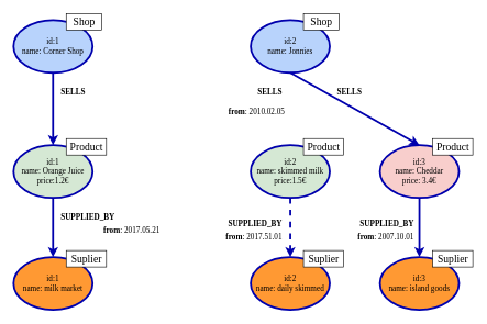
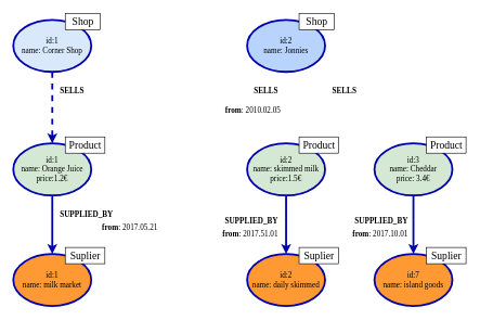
  <mxCell id="0" />
  <mxCell id="1" parent="0" />
- <mxCell id="2" value="&lt;font face=&quot;Tahoma&quot;&gt;id:1&lt;br&gt;name: Corner Shop&lt;br&gt;&lt;/font&gt;" style="ellipse;whiteSpace=wrap;html=1;fillColor=#B8D3FC;strokeColor=#0000AD;strokeWidth=3;" vertex="1" parent="1"><mxGeometry x="20" y="30" width="120" height="80" as="geometry" /></mxCell>
+ <mxCell id="2" value="&lt;font face=&quot;Tahoma&quot;&gt;id:1&lt;br&gt;name: Corner Shop&lt;br&gt;&lt;/font&gt;" style="ellipse;whiteSpace=wrap;html=1;fillColor=#dae8fc;strokeColor=#0000AD;strokeWidth=3;" vertex="1" parent="1"><mxGeometry x="20" y="30" width="120" height="80" as="geometry" /></mxCell>
  <mxCell id="3" value="&lt;font style=&quot;font-size: 16px&quot;&gt;Shop&lt;/font&gt;" style="text;html=1;align=center;verticalAlign=middle;whiteSpace=wrap;rounded=0;strokeColor=#000000;perimeterSpacing=1;strokeWidth=1;glass=0;fontFamily=Tahoma;spacing=4;spacingTop=2;spacingBottom=3;spacingLeft=1;fillColor=#ffffff;" vertex="1" parent="1"><mxGeometry x="100" y="20" width="54" height="25" as="geometry" /></mxCell>
  <mxCell id="4" value="&lt;font face=&quot;Tahoma&quot;&gt;id:1&lt;br&gt;name: Orange Juice&lt;br&gt;price:1.2€&lt;br&gt;&lt;/font&gt;" style="ellipse;whiteSpace=wrap;html=1;fillColor=#d5e8d4;strokeColor=#0000AD;strokeWidth=3;" vertex="1" parent="1"><mxGeometry x="20" y="220" width="120" height="80" as="geometry" /></mxCell>
  <mxCell id="5" value="&lt;font style=&quot;font-size: 16px&quot;&gt;Product&lt;/font&gt;" style="text;html=1;align=center;verticalAlign=middle;whiteSpace=wrap;rounded=0;strokeColor=#000000;perimeterSpacing=1;strokeWidth=1;glass=0;fontFamily=Tahoma;spacing=4;spacingTop=2;spacingBottom=3;spacingLeft=1;fillColor=#ffffff;" vertex="1" parent="1"><mxGeometry x="100" y="210" width="61" height="25" as="geometry" /></mxCell>
  <mxCell id="6" value="&lt;font face=&quot;Tahoma&quot;&gt;id:1&lt;br&gt;name: milk market&lt;br&gt;&lt;/font&gt;" style="ellipse;whiteSpace=wrap;html=1;fillColor=#FF9933;strokeColor=#0000AD;strokeWidth=3;" vertex="1" parent="1"><mxGeometry x="20" y="390" width="120" height="80" as="geometry" /></mxCell>
  <mxCell id="7" value="&lt;font style=&quot;font-size: 16px&quot;&gt;Suplier&lt;/font&gt;" style="text;html=1;align=center;verticalAlign=middle;whiteSpace=wrap;rounded=0;strokeColor=#000000;perimeterSpacing=1;strokeWidth=1;glass=0;fontFamily=Tahoma;spacing=4;spacingTop=2;spacingBottom=3;spacingLeft=1;fillColor=#ffffff;" vertex="1" parent="1"><mxGeometry x="100" y="380" width="61" height="25" as="geometry" /></mxCell>
  <mxCell id="8" value="&lt;font face=&quot;Tahoma&quot;&gt;id:2&lt;br&gt;name: Jonnies&lt;br&gt;&lt;/font&gt;" style="ellipse;whiteSpace=wrap;html=1;fillColor=#B8D3FC;strokeColor=#0000AD;strokeWidth=3;" vertex="1" parent="1"><mxGeometry x="380" y="30" width="120" height="80" as="geometry" /></mxCell>
  <mxCell id="9" value="&lt;font style=&quot;font-size: 16px&quot;&gt;Shop&lt;/font&gt;" style="text;html=1;align=center;verticalAlign=middle;whiteSpace=wrap;rounded=0;strokeColor=#000000;perimeterSpacing=1;strokeWidth=1;glass=0;fontFamily=Tahoma;spacing=4;spacingTop=2;spacingBottom=3;spacingLeft=1;fillColor=#ffffff;" vertex="1" parent="1"><mxGeometry x="460" y="20" width="54" height="25" as="geometry" /></mxCell>
  <mxCell id="10" value="&lt;font face=&quot;Tahoma&quot;&gt;id:2&lt;br&gt;name: skimmed milk&lt;br&gt;price:1.5€&lt;br&gt;&lt;/font&gt;" style="ellipse;whiteSpace=wrap;html=1;fillColor=#d5e8d4;strokeColor=#0000AD;strokeWidth=3;" vertex="1" parent="1"><mxGeometry x="380" y="220" width="120" height="80" as="geometry" /></mxCell>
  <mxCell id="11" value="&lt;font style=&quot;font-size: 16px&quot;&gt;Product&lt;/font&gt;" style="text;html=1;align=center;verticalAlign=middle;whiteSpace=wrap;rounded=0;strokeColor=#000000;perimeterSpacing=1;strokeWidth=1;glass=0;fontFamily=Tahoma;spacing=4;spacingTop=2;spacingBottom=3;spacingLeft=1;fillColor=#ffffff;" vertex="1" parent="1"><mxGeometry x="460" y="210" width="61" height="25" as="geometry" /></mxCell>
  <mxCell id="12" value="&lt;font face=&quot;Tahoma&quot;&gt;id:2&lt;br&gt;name: daily skimmed&lt;br&gt;&lt;/font&gt;" style="ellipse;whiteSpace=wrap;html=1;fillColor=#FF9933;strokeColor=#0000AD;strokeWidth=3;" vertex="1" parent="1"><mxGeometry x="380" y="390" width="120" height="80" as="geometry" /></mxCell>
  <mxCell id="13" value="&lt;font style=&quot;font-size: 16px&quot;&gt;Suplier&lt;/font&gt;" style="text;html=1;align=center;verticalAlign=middle;whiteSpace=wrap;rounded=0;strokeColor=#000000;perimeterSpacing=1;strokeWidth=1;glass=0;fontFamily=Tahoma;spacing=4;spacingTop=2;spacingBottom=3;spacingLeft=1;fillColor=#ffffff;" vertex="1" parent="1"><mxGeometry x="460" y="380" width="61" height="25" as="geometry" /></mxCell>
- <mxCell id="14" value="&lt;font face=&quot;Tahoma&quot;&gt;id:3&lt;br&gt;name: Cheddar&lt;br&gt;price: 3.4€&lt;br&gt;&lt;/font&gt;" style="ellipse;whiteSpace=wrap;html=1;fillColor=#f8cecc;strokeColor=#0000AD;strokeWidth=3;" vertex="1" parent="1"><mxGeometry x="576" y="220" width="120" height="80" as="geometry" /></mxCell>
+ <mxCell id="14" value="&lt;font face=&quot;Tahoma&quot;&gt;id:3&lt;br&gt;name: Cheddar&lt;br&gt;price: 3.4€&lt;br&gt;&lt;/font&gt;" style="ellipse;whiteSpace=wrap;html=1;fillColor=#d5e8d4;strokeColor=#0000AD;strokeWidth=3;" vertex="1" parent="1"><mxGeometry x="576" y="220" width="120" height="80" as="geometry" /></mxCell>
  <mxCell id="15" value="&lt;font style=&quot;font-size: 16px&quot;&gt;Product&lt;/font&gt;" style="text;html=1;align=center;verticalAlign=middle;whiteSpace=wrap;rounded=0;strokeColor=#000000;perimeterSpacing=1;strokeWidth=1;glass=0;fontFamily=Tahoma;spacing=4;spacingTop=2;spacingBottom=3;spacingLeft=1;fillColor=#ffffff;" vertex="1" parent="1"><mxGeometry x="656" y="210" width="61" height="25" as="geometry" /></mxCell>
- <mxCell id="16" value="&lt;font face=&quot;Tahoma&quot;&gt;id:3&lt;br&gt;name: island goods&lt;br&gt;&lt;/font&gt;" style="ellipse;whiteSpace=wrap;html=1;fillColor=#FF9933;strokeColor=#0000AD;strokeWidth=3;" vertex="1" parent="1"><mxGeometry x="576" y="390" width="120" height="80" as="geometry" /></mxCell>
+ <mxCell id="16" value="&lt;font face=&quot;Tahoma&quot;&gt;id:7&lt;br&gt;name: island goods&lt;br&gt;&lt;/font&gt;" style="ellipse;whiteSpace=wrap;html=1;fillColor=#FF9933;strokeColor=#0000AD;strokeWidth=3;" vertex="1" parent="1"><mxGeometry x="576" y="390" width="120" height="80" as="geometry" /></mxCell>
  <mxCell id="17" value="&lt;font style=&quot;font-size: 16px&quot;&gt;Suplier&lt;/font&gt;" style="text;html=1;align=center;verticalAlign=middle;whiteSpace=wrap;rounded=0;strokeColor=#000000;perimeterSpacing=1;strokeWidth=1;glass=0;fontFamily=Tahoma;spacing=4;spacingTop=2;spacingBottom=3;spacingLeft=1;fillColor=#ffffff;" vertex="1" parent="1"><mxGeometry x="656" y="380" width="61" height="25" as="geometry" /></mxCell>
- <mxCell id="18" value="" style="endArrow=classic;html=1;fontFamily=Tahoma;exitX=0.5;exitY=1;exitDx=0;exitDy=0;entryX=0.5;entryY=0;entryDx=0;entryDy=0;strokeColor=#0000AD;strokeWidth=3;" edge="1" parent="1" source="2" target="4"><mxGeometry width="50" height="50" relative="1" as="geometry"><mxPoint x="280" y="350" as="sourcePoint" /><mxPoint x="330" y="300" as="targetPoint" /></mxGeometry></mxCell>
+ <mxCell id="18" value="" style="endArrow=classic;html=1;fontFamily=Tahoma;exitX=0.5;exitY=1;exitDx=0;exitDy=0;entryX=0.5;entryY=0;entryDx=0;entryDy=0;strokeColor=#0000AD;strokeWidth=3;dashed=1;" edge="1" parent="1" source="2" target="4"><mxGeometry width="50" height="50" relative="1" as="geometry"><mxPoint x="280" y="350" as="sourcePoint" /><mxPoint x="330" y="300" as="targetPoint" /></mxGeometry></mxCell>
  <mxCell id="19" value="" style="endArrow=classic;html=1;fontFamily=Tahoma;entryX=0.5;entryY=0;entryDx=0;entryDy=0;strokeColor=#0000AD;strokeWidth=3;" edge="1" parent="1" target="6"><mxGeometry width="50" height="50" relative="1" as="geometry"><mxPoint x="80" y="300" as="sourcePoint" /><mxPoint x="90" y="230" as="targetPoint" /></mxGeometry></mxCell>
- <mxCell id="20" value="" style="endArrow=classic;html=1;fontFamily=Tahoma;exitX=0.5;exitY=1;exitDx=0;exitDy=0;entryX=0.5;entryY=0;entryDx=0;entryDy=0;strokeColor=#0000AD;strokeWidth=3;" edge="1" parent="1" source="8" target="14"><mxGeometry width="50" height="50" relative="1" as="geometry"><mxPoint x="450" y="120" as="sourcePoint" /><mxPoint x="450" y="230" as="targetPoint" /></mxGeometry></mxCell>
- <mxCell id="21" value="" style="endArrow=classic;html=1;fontFamily=Tahoma;exitX=0.5;exitY=1;exitDx=0;exitDy=0;entryX=0.5;entryY=0;entryDx=0;entryDy=0;strokeColor=#0000AD;strokeWidth=3;dashed=1;" edge="1" parent="1" source="10" target="12"><mxGeometry width="50" height="50" relative="1" as="geometry"><mxPoint x="460" y="130" as="sourcePoint" /><mxPoint x="460" y="240" as="targetPoint" /></mxGeometry></mxCell>
+ <mxCell id="21" value="" style="endArrow=classic;html=1;fontFamily=Tahoma;exitX=0.5;exitY=1;exitDx=0;exitDy=0;entryX=0.5;entryY=0;entryDx=0;entryDy=0;strokeColor=#0000AD;strokeWidth=3;" edge="1" parent="1" source="10" target="12"><mxGeometry width="50" height="50" relative="1" as="geometry"><mxPoint x="460" y="130" as="sourcePoint" /><mxPoint x="460" y="240" as="targetPoint" /></mxGeometry></mxCell>
  <mxCell id="22" value="" style="endArrow=classic;html=1;fontFamily=Tahoma;exitX=0.5;exitY=1;exitDx=0;exitDy=0;entryX=0.5;entryY=0;entryDx=0;entryDy=0;strokeColor=#0000AD;strokeWidth=3;" edge="1" parent="1" source="14" target="16"><mxGeometry width="50" height="50" relative="1" as="geometry"><mxPoint x="450" y="310" as="sourcePoint" /><mxPoint x="450" y="400" as="targetPoint" /></mxGeometry></mxCell>
  <mxCell id="23" value="&lt;b&gt;SELLS&lt;/b&gt;" style="text;html=1;strokeColor=none;fillColor=none;align=left;verticalAlign=middle;whiteSpace=wrap;rounded=0;glass=0;fontFamily=Tahoma;" vertex="1" parent="1"><mxGeometry x="90" y="130" width="40" height="20" as="geometry" /></mxCell>
  <mxCell id="24" value="&lt;b&gt;SELLS&lt;/b&gt;" style="text;html=1;strokeColor=none;fillColor=none;align=center;verticalAlign=middle;whiteSpace=wrap;rounded=0;glass=0;fontFamily=Tahoma;" vertex="1" parent="1"><mxGeometry x="510" y="130" width="40" height="20" as="geometry" /></mxCell>
  <mxCell id="25" value="&lt;b&gt;SELLS&lt;/b&gt;" style="text;html=1;strokeColor=none;fillColor=none;align=right;verticalAlign=middle;whiteSpace=wrap;rounded=0;glass=0;fontFamily=Tahoma;" vertex="1" parent="1"><mxGeometry x="390" y="130" width="40" height="20" as="geometry" /></mxCell>
  <mxCell id="26" value="&lt;b&gt;SUPPLIED_BY&lt;/b&gt;" style="text;html=1;strokeColor=none;fillColor=none;align=left;verticalAlign=middle;whiteSpace=wrap;rounded=0;glass=0;fontFamily=Tahoma;" vertex="1" parent="1"><mxGeometry x="90" y="320" width="40" height="20" as="geometry" /></mxCell>
  <mxCell id="27" value="&lt;b&gt;from&lt;/b&gt;: 2017.05.21" style="text;html=1;strokeColor=none;fillColor=none;align=left;verticalAlign=middle;whiteSpace=wrap;rounded=0;glass=0;fontFamily=Tahoma;" vertex="1" parent="1"><mxGeometry x="155" y="340" width="130" height="20" as="geometry" /></mxCell>
  <mxCell id="28" value="&lt;b&gt;from&lt;/b&gt;: 2010.02.05" style="text;html=1;strokeColor=none;fillColor=none;align=right;verticalAlign=middle;whiteSpace=wrap;rounded=0;glass=0;fontFamily=Tahoma;" vertex="1" parent="1"><mxGeometry x="304" y="160" width="130" height="20" as="geometry" /></mxCell>
  <mxCell id="29" value="&lt;b&gt;SUPPLIED_BY&lt;/b&gt;" style="text;html=1;strokeColor=none;fillColor=none;align=right;verticalAlign=middle;whiteSpace=wrap;rounded=0;glass=0;fontFamily=Tahoma;" vertex="1" parent="1"><mxGeometry x="330" y="330" width="100" height="20" as="geometry" /></mxCell>
  <mxCell id="30" value="&lt;b&gt;from&lt;/b&gt;: 2017.51.01" style="text;html=1;strokeColor=none;fillColor=none;align=right;verticalAlign=middle;whiteSpace=wrap;rounded=0;glass=0;fontFamily=Tahoma;" vertex="1" parent="1"><mxGeometry x="300" y="350" width="130" height="20" as="geometry" /></mxCell>
  <mxCell id="31" value="&lt;b&gt;SUPPLIED_BY&lt;/b&gt;" style="text;html=1;strokeColor=none;fillColor=none;align=right;verticalAlign=middle;whiteSpace=wrap;rounded=0;glass=0;fontFamily=Tahoma;" vertex="1" parent="1"><mxGeometry x="530" y="330" width="100" height="20" as="geometry" /></mxCell>
- <mxCell id="32" value="&lt;b&gt;from&lt;/b&gt;: 2007.10.01" style="text;html=1;strokeColor=none;fillColor=none;align=right;verticalAlign=middle;whiteSpace=wrap;rounded=0;glass=0;fontFamily=Tahoma;" vertex="1" parent="1"><mxGeometry x="500" y="350" width="130" height="20" as="geometry" /></mxCell>
+ <mxCell id="32" value="&lt;b&gt;from&lt;/b&gt;: 2017.10.01" style="text;html=1;strokeColor=none;fillColor=none;align=right;verticalAlign=middle;whiteSpace=wrap;rounded=0;glass=0;fontFamily=Tahoma;" vertex="1" parent="1"><mxGeometry x="500" y="350" width="130" height="20" as="geometry" /></mxCell>
